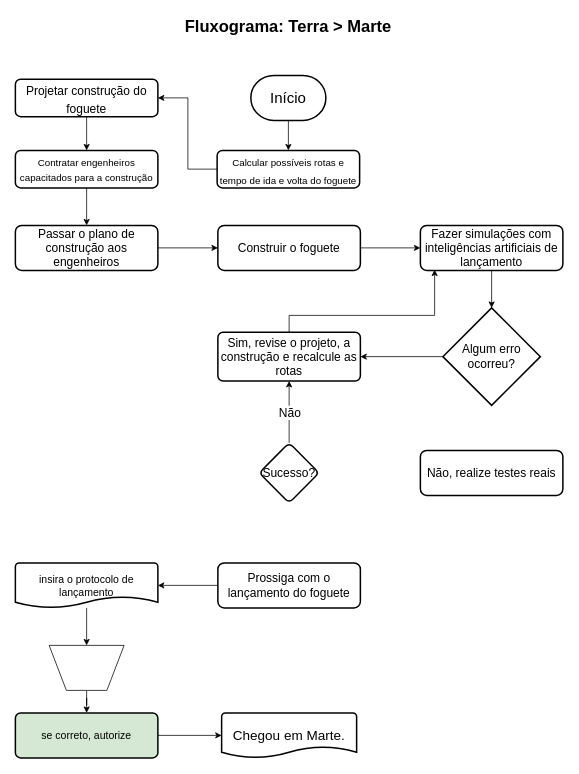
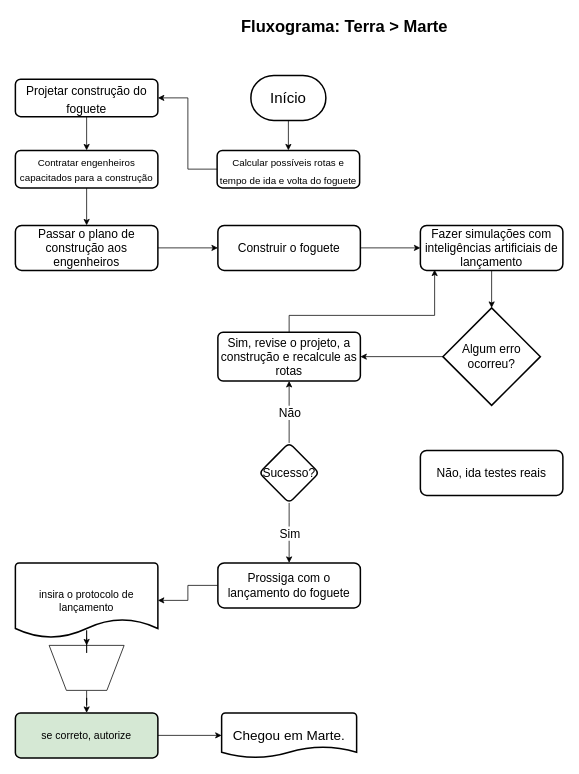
  <mxCell id="0" />
  <mxCell id="1" parent="0" />
- <mxCell id="2" value="&lt;font style=&quot;font-size: 22px;&quot;&gt;&lt;b&gt;&lt;font style=&quot;font-size: 22px;&quot;&gt;Fluxograma: Terra &amp;gt; Marte&lt;br&gt;&lt;/font&gt;&lt;/b&gt;&lt;/font&gt;" style="text;html=1;strokeColor=none;fillColor=none;align=center;verticalAlign=middle;whiteSpace=wrap;rounded=0;" vertex="1" parent="1"><mxGeometry x="204" y="20" width="360" height="30" as="geometry" /></mxCell>
+ <mxCell id="2" value="&lt;font style=&quot;font-size: 22px;&quot;&gt;&lt;b&gt;&lt;font style=&quot;font-size: 22px;&quot;&gt;Fluxograma: Terra &amp;gt; Marte&lt;br&gt;&lt;/font&gt;&lt;/b&gt;&lt;/font&gt;" style="text;html=1;strokeColor=none;fillColor=none;align=center;verticalAlign=middle;whiteSpace=wrap;rounded=0;" vertex="1" parent="1"><mxGeometry x="279" y="20" width="360" height="30" as="geometry" /></mxCell>
  <mxCell id="3" style="edgeStyle=orthogonalEdgeStyle;rounded=0;orthogonalLoop=1;jettySize=auto;html=1;fontSize=16;" edge="1" parent="1" source="4" target="6"><mxGeometry relative="1" as="geometry" /></mxCell>
  <mxCell id="4" value="&lt;font style=&quot;font-size: 20px;&quot;&gt;Início&lt;/font&gt;" style="strokeWidth=2;html=1;shape=mxgraph.flowchart.terminator;whiteSpace=wrap;fontSize=22;" vertex="1" parent="1"><mxGeometry x="334" y="100" width="100" height="60" as="geometry" /></mxCell>
  <mxCell id="5" value="" style="edgeStyle=orthogonalEdgeStyle;rounded=0;orthogonalLoop=1;jettySize=auto;html=1;fontSize=16;" edge="1" parent="1" source="6" target="8"><mxGeometry relative="1" as="geometry"><Array as="points"><mxPoint x="250" y="225" /><mxPoint x="250" y="130" /></Array></mxGeometry></mxCell>
  <mxCell id="6" value="&lt;font style=&quot;font-size: 13px;&quot;&gt;Calcular possíveis rotas e tempo de ida e volta do foguete&lt;br&gt;&lt;/font&gt;" style="rounded=1;whiteSpace=wrap;html=1;absoluteArcSize=1;arcSize=14;strokeWidth=2;fontSize=20;" vertex="1" parent="1"><mxGeometry x="289" y="200" width="190" height="50" as="geometry" /></mxCell>
  <mxCell id="7" style="edgeStyle=orthogonalEdgeStyle;rounded=0;orthogonalLoop=1;jettySize=auto;html=1;fontSize=16;" edge="1" parent="1" source="8" target="10"><mxGeometry relative="1" as="geometry" /></mxCell>
  <mxCell id="8" value="&lt;font style=&quot;font-size: 16px;&quot;&gt;Projetar construção do foguete&lt;br&gt;&lt;/font&gt;" style="rounded=1;whiteSpace=wrap;html=1;absoluteArcSize=1;arcSize=14;strokeWidth=2;fontSize=20;" vertex="1" parent="1"><mxGeometry x="20" y="105" width="190" height="50" as="geometry" /></mxCell>
  <mxCell id="9" value="" style="edgeStyle=orthogonalEdgeStyle;rounded=0;orthogonalLoop=1;jettySize=auto;html=1;fontSize=16;" edge="1" parent="1" source="10" target="12"><mxGeometry relative="1" as="geometry" /></mxCell>
  <mxCell id="10" value="&lt;font style=&quot;font-size: 13px;&quot;&gt;Contratar engenheiros capacitados para a construção&lt;/font&gt;" style="rounded=1;whiteSpace=wrap;html=1;absoluteArcSize=1;arcSize=14;strokeWidth=2;fontSize=16;" vertex="1" parent="1"><mxGeometry x="20" y="200" width="190" height="50" as="geometry" /></mxCell>
  <mxCell id="11" value="" style="edgeStyle=orthogonalEdgeStyle;rounded=0;orthogonalLoop=1;jettySize=auto;html=1;fontSize=16;" edge="1" parent="1" source="12" target="14"><mxGeometry relative="1" as="geometry" /></mxCell>
  <mxCell id="12" value="Passar o plano de construção aos engenheiros" style="whiteSpace=wrap;html=1;fontSize=16;rounded=1;arcSize=14;strokeWidth=2;" vertex="1" parent="1"><mxGeometry x="20" y="300" width="190" height="60" as="geometry" /></mxCell>
  <mxCell id="13" value="" style="edgeStyle=orthogonalEdgeStyle;rounded=0;orthogonalLoop=1;jettySize=auto;html=1;fontSize=16;" edge="1" parent="1" source="14" target="16"><mxGeometry relative="1" as="geometry" /></mxCell>
  <mxCell id="14" value="Construir o foguete" style="whiteSpace=wrap;html=1;fontSize=16;rounded=1;arcSize=14;strokeWidth=2;" vertex="1" parent="1"><mxGeometry x="290" y="300" width="190" height="60" as="geometry" /></mxCell>
  <mxCell id="15" style="edgeStyle=orthogonalEdgeStyle;rounded=0;orthogonalLoop=1;jettySize=auto;html=1;fontSize=16;" edge="1" parent="1" source="16" target="18"><mxGeometry relative="1" as="geometry" /></mxCell>
  <mxCell id="16" value="Fazer simulações com inteligências artificiais de lançamento" style="whiteSpace=wrap;html=1;fontSize=16;rounded=1;arcSize=14;strokeWidth=2;" vertex="1" parent="1"><mxGeometry x="560" y="300" width="190" height="60" as="geometry" /></mxCell>
  <mxCell id="17" style="edgeStyle=orthogonalEdgeStyle;rounded=0;orthogonalLoop=1;jettySize=auto;html=1;fontSize=16;" edge="1" parent="1" source="18" target="21"><mxGeometry relative="1" as="geometry" /></mxCell>
  <mxCell id="18" value="Algum erro ocorreu?" style="strokeWidth=2;html=1;shape=mxgraph.flowchart.decision;whiteSpace=wrap;fontSize=16;" vertex="1" parent="1"><mxGeometry x="590" y="410" width="130" height="130" as="geometry" /></mxCell>
- <mxCell id="19" value="Não, realize testes reais" style="whiteSpace=wrap;html=1;fontSize=16;rounded=1;arcSize=14;strokeWidth=2;" vertex="1" parent="1"><mxGeometry x="560" y="600" width="190" height="60" as="geometry" /></mxCell>
+ <mxCell id="19" value="Não, ida testes reais" style="whiteSpace=wrap;html=1;fontSize=16;rounded=1;arcSize=14;strokeWidth=2;" vertex="1" parent="1"><mxGeometry x="560" y="600" width="190" height="60" as="geometry" /></mxCell>
  <mxCell id="20" style="edgeStyle=orthogonalEdgeStyle;rounded=0;orthogonalLoop=1;jettySize=auto;html=1;fontSize=16;entryX=0.1;entryY=0.983;entryDx=0;entryDy=0;entryPerimeter=0;" edge="1" parent="1" source="21" target="16"><mxGeometry relative="1" as="geometry"><mxPoint x="610" y="400" as="targetPoint" /><Array as="points"><mxPoint x="385" y="420" /><mxPoint x="579" y="420" /></Array></mxGeometry></mxCell>
  <mxCell id="21" value="Sim, revise o projeto, a construção e recalcule as rotas" style="rounded=1;whiteSpace=wrap;html=1;absoluteArcSize=1;arcSize=14;strokeWidth=2;fontSize=16;" vertex="1" parent="1"><mxGeometry x="290" y="442.5" width="190" height="65" as="geometry" /></mxCell>
  <mxCell id="22" value="Sucesso?" style="rhombus;whiteSpace=wrap;html=1;fontSize=16;rounded=1;arcSize=14;strokeWidth=2;" vertex="1" parent="1"><mxGeometry x="345" y="590" width="80" height="80" as="geometry" /></mxCell>
  <mxCell id="23" value="" style="endArrow=classic;html=1;rounded=0;fontSize=16;entryX=0.5;entryY=1;entryDx=0;entryDy=0;" edge="1" parent="1" source="22" target="21"><mxGeometry relative="1" as="geometry"><mxPoint x="350" y="564" as="sourcePoint" /><mxPoint x="450" y="564" as="targetPoint" /></mxGeometry></mxCell>
  <mxCell id="24" value="Não" style="edgeLabel;resizable=0;html=1;align=center;verticalAlign=middle;fontSize=16;" connectable="0" vertex="1" parent="23"><mxGeometry relative="1" as="geometry" /></mxCell>
  <mxCell id="25" style="edgeStyle=orthogonalEdgeStyle;rounded=0;orthogonalLoop=1;jettySize=auto;html=1;fontSize=14;" edge="1" parent="1" source="26" target="33"><mxGeometry relative="1" as="geometry" /></mxCell>
  <mxCell id="26" value="Prossiga com o lançamento do foguete" style="whiteSpace=wrap;html=1;fontSize=16;rounded=1;arcSize=14;strokeWidth=2;" vertex="1" parent="1"><mxGeometry x="290" y="750" width="190" height="60" as="geometry" /></mxCell>
+ <mxCell id="27" value="" style="endArrow=classic;html=1;rounded=0;fontSize=16;" edge="1" parent="1" source="22" target="26"><mxGeometry relative="1" as="geometry"><mxPoint x="334" y="700" as="sourcePoint" /><mxPoint x="434" y="700" as="targetPoint" /></mxGeometry></mxCell>
+ <mxCell id="28" value="Sim" style="edgeLabel;resizable=0;html=1;align=center;verticalAlign=middle;fontSize=16;" connectable="0" vertex="1" parent="27"><mxGeometry relative="1" as="geometry" /></mxCell>
  <mxCell id="29" value="&lt;font style=&quot;font-size: 18px;&quot;&gt;Chegou em Marte.&lt;/font&gt;" style="strokeWidth=2;html=1;shape=mxgraph.flowchart.document2;whiteSpace=wrap;size=0.25;fontSize=13;" vertex="1" parent="1"><mxGeometry x="295" y="950" width="180" height="60" as="geometry" /></mxCell>
  <mxCell id="30" style="edgeStyle=orthogonalEdgeStyle;rounded=0;orthogonalLoop=1;jettySize=auto;html=1;fontSize=14;" edge="1" parent="1" source="31" target="35"><mxGeometry relative="1" as="geometry" /></mxCell>
  <mxCell id="31" value="" style="verticalLabelPosition=middle;verticalAlign=middle;html=1;shape=trapezoid;perimeter=trapezoidPerimeter;whiteSpace=wrap;size=0.23;arcSize=10;flipV=1;labelPosition=center;align=center;fontSize=18;" vertex="1" parent="1"><mxGeometry x="65" y="860" width="100" height="60" as="geometry" /></mxCell>
  <mxCell id="32" style="edgeStyle=orthogonalEdgeStyle;rounded=0;orthogonalLoop=1;jettySize=auto;html=1;fontSize=14;" edge="1" parent="1" source="33" target="31"><mxGeometry relative="1" as="geometry" /></mxCell>
- <mxCell id="33" value="insira o protocolo de lançamento" style="strokeWidth=2;html=1;shape=mxgraph.flowchart.document2;whiteSpace=wrap;size=0.25;fontSize=14;" vertex="1" parent="1"><mxGeometry x="20" y="750" width="190" height="60" as="geometry" /></mxCell>
+ <mxCell id="33" value="insira o protocolo de lançamento" style="strokeWidth=2;html=1;shape=mxgraph.flowchart.document2;whiteSpace=wrap;size=0.25;fontSize=14;" vertex="1" parent="1"><mxGeometry x="20" y="750" width="190" height="100" as="geometry" /></mxCell>
  <mxCell id="34" style="edgeStyle=orthogonalEdgeStyle;rounded=0;orthogonalLoop=1;jettySize=auto;html=1;fontSize=14;" edge="1" parent="1" source="35" target="29"><mxGeometry relative="1" as="geometry" /></mxCell>
  <mxCell id="35" value="se correto, autorize" style="rounded=1;whiteSpace=wrap;html=1;absoluteArcSize=1;arcSize=14;strokeWidth=2;fontSize=14;fillColor=#d5e8d4;" vertex="1" parent="1"><mxGeometry x="20" y="950" width="190" height="60" as="geometry" /></mxCell>
